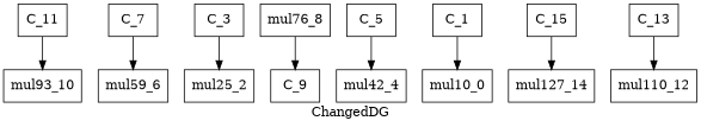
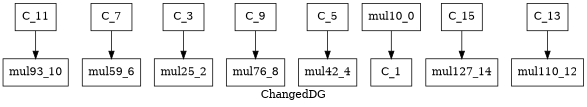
  digraph {
    label=ChangedDG
    node [shape=record]
    n1 [label="{mul93_10}"]
    n2 [label="{C_11}"]
    n3 [label="{mul59_6}"]
    n4 [label="{C_7}"]
    n5 [label="{C_3}"]
    n6 [label="{mul25_2}"]
    n7 [label="{C_9}"]
    n8 [label="{C_5}"]
    n9 [label="{mul42_4}"]
    n10 [label="{C_1}"]
    n11 [label="{mul76_8}"]
    n12 [label="{C_15}"]
    n13 [label="{mul127_14}"]
    n14 [label="{mul110_12}"]
    n15 [label="{C_13}"]
    n16 [label="{mul10_0}"]
    n2 -> n1
    n4 -> n3
    n5 -> n6
    n8 -> n9
-   n11 -> n7
+   n7 -> n11
    n12 -> n13
    n15 -> n14
-   n10 -> n16
+   n16 -> n10
  }
